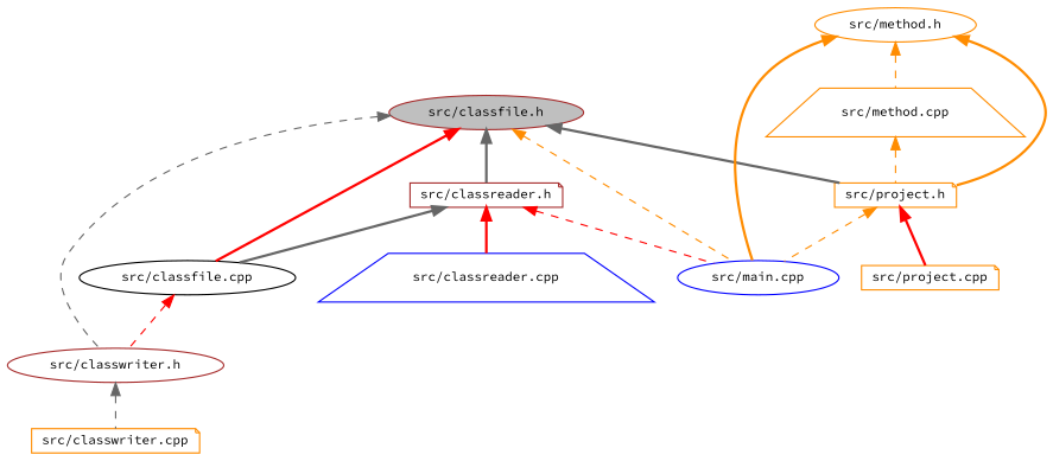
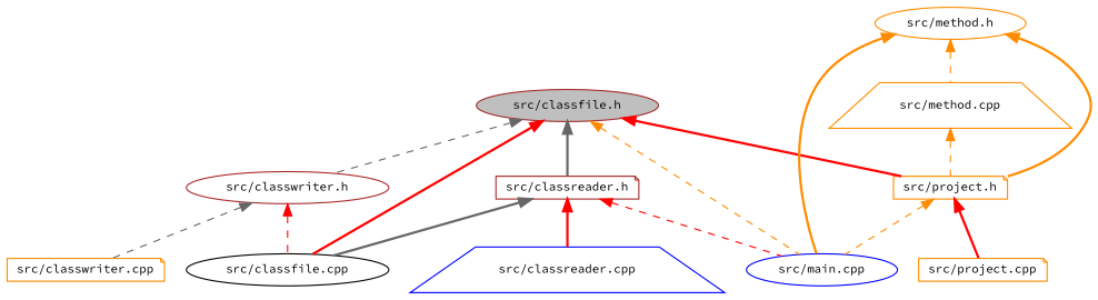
  digraph {
    fontname="Source Code Pro"
    node [color=darkorange fontname="Source Code Pro" fontsize=10 shape=ellipse]
    edge [color=darkorange dir=back fontname="Source Code Pro" fontsize=10 labelfontname=Helvetica labelfontsize=10 style=bold]
    n1 [color=brown fillcolor=grey75 fontcolor=black height=0.2 label="src/classfile.h" style=filled width=0.4]
    n2 [color=black height=0.2 label="src/classfile.cpp" width=0.4]
    n3 [color=brown height=0.2 label="src/classreader.h" shape=note width=0.4]
    n4 [color=blue height=0.2 label="src/main.cpp" width=0.4]
    n5 [color=brown height=0.2 label="src/classwriter.h" width=0.4]
    n6 [height=0.2 label="src/project.h" shape=note width=0.4]
    n7 [color=blue height=0.2 label="src/classreader.cpp" shape=trapezium width=0.4]
    n8 [height=0.2 label="src/classwriter.cpp" shape=note width=0.4]
    n9 [height=0.2 label="src/method.h" width=0.4]
    n10 [height=0.2 label="src/method.cpp" shape=trapezium width=0.4]
    n11 [height=0.2 label="src/project.cpp" shape=note width=0.4]
    n1 -> n2 [color=red]
    n1 -> n3 [color=gray40]
    n1 -> n4 [style=dashed]
    n1 -> n5 [color=gray40 style=dashed]
-   n1 -> n6 [color=gray40]
+   n1 -> n6 [color=red]
    n3 -> n2 [color=gray40]
    n3 -> n4 [color=red style=dashed]
    n3 -> n7 [color=red]
-   n2 -> n5 [color=red style=dashed]
+   n5 -> n2 [color=red style=dashed]
    n5 -> n8 [color=gray40 style=dashed]
    n6 -> n4 [style=dashed]
    n6 -> n11 [color=red]
    n9 -> n4
    n9 -> n6
    n9 -> n10 [style=dashed]
    n10 -> n6 [style=dashed]
  }
